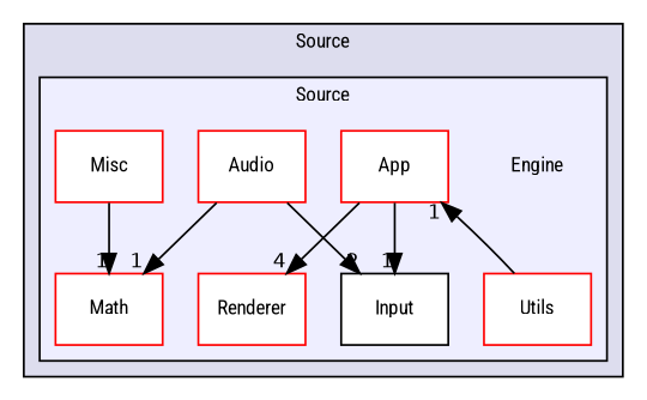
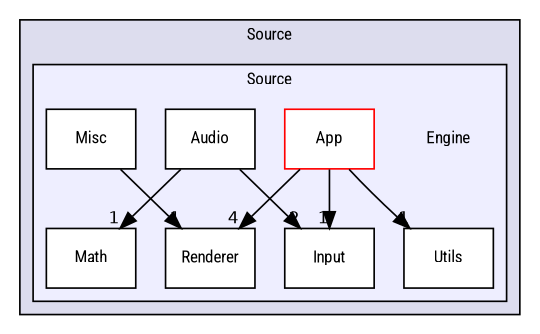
  digraph {
    compound=true
    fontname="Roboto Condensed"
    node [color=red fontname="Roboto Condensed" fontsize=10 shape=box fillcolor=white style=filled]
    edge [fontname="Roboto Condensed" headlabel=1 labeldistance=1.5 labelfontname=Helvetica labelfontsize=10]
    n1 [label=Engine shape=plaintext fillcolor="" style=""]
    n2 [label=App]
-   n3 [label=Audio]
+   n3 [color=black label=Audio]
    n4 [color=black label=Input]
-   n5 [label=Math]
-   n6 [label=Misc]
-   n7 [label=Renderer]
-   n8 [label=Utils]
+   n5 [color=black label=Math]
+   n6 [color=black label=Misc]
+   n7 [color=black label=Renderer]
+   n8 [color=black label=Utils]
    subgraph cluster_1 {
      bgcolor="#ddddee"
      fontsize=10
      label=Source
      pencolor=black
      subgraph cluster_2 {
        bgcolor="#eeeeff"
        fontsize=10
        label=Source
        pencolor=black
        n1
        n2
        n3
        n4
        n5
        n6
        n7
        n8
      }
    }
    n2 -> n4
    n2 -> n7 [headlabel=4]
-   n8 -> n2
+   n2 -> n8
    n3 -> n4 [headlabel=2]
    n3 -> n5
-   n6 -> n5
+   n6 -> n7
  }
